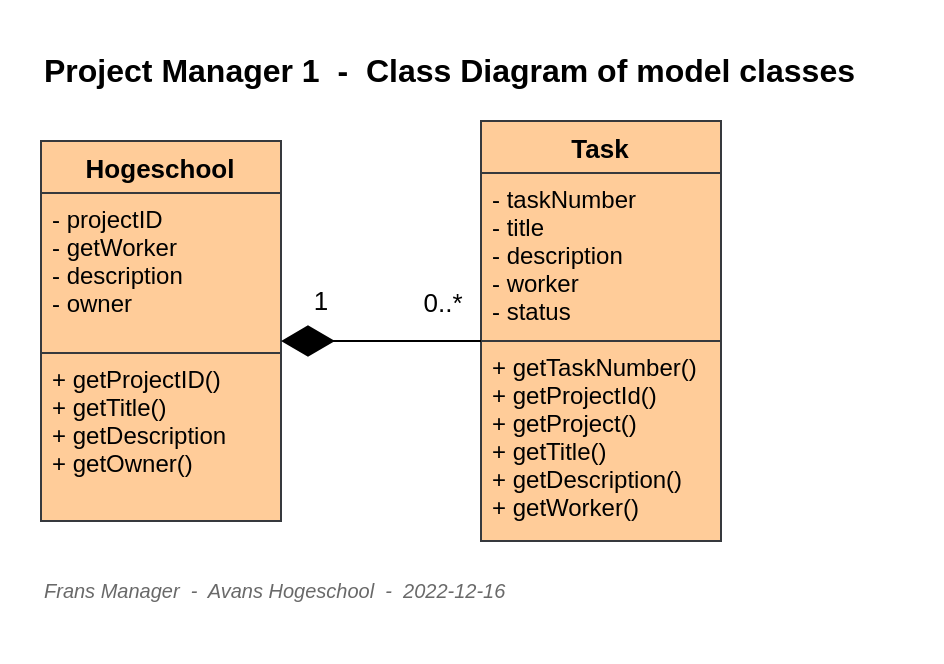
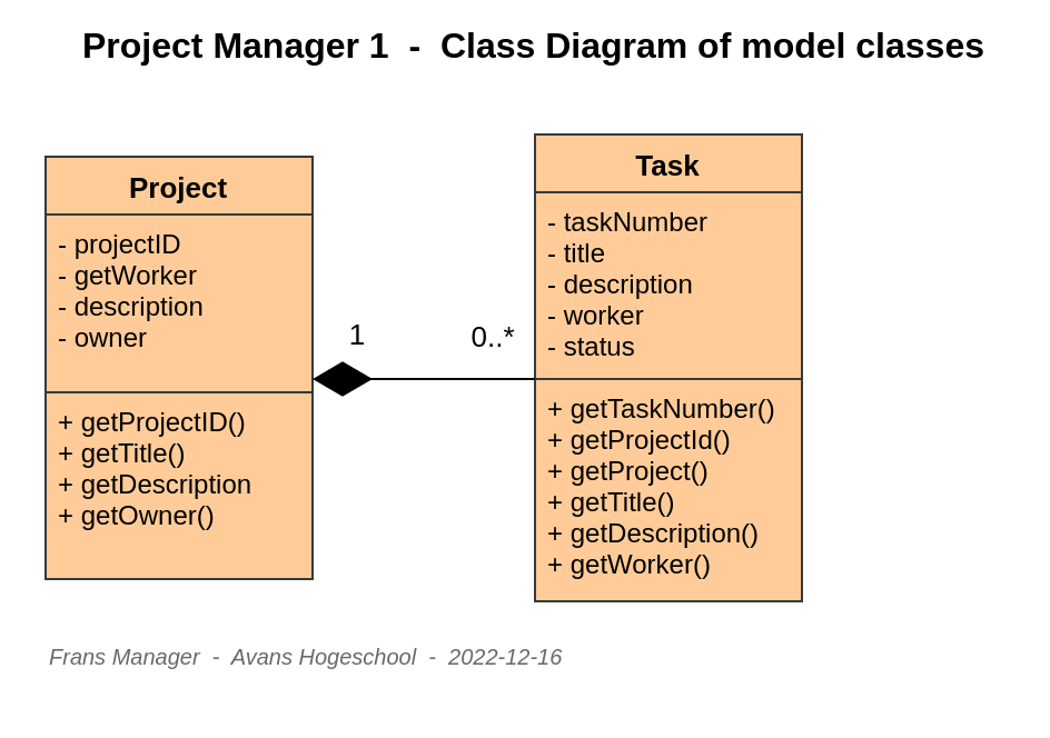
  <mxCell id="0" />
  <mxCell id="1" parent="0" />
- <mxCell id="2" value="Hogeschool" style="swimlane;fontStyle=1;align=center;verticalAlign=top;childLayout=stackLayout;horizontal=1;startSize=26;horizontalStack=0;resizeParent=1;resizeLast=0;collapsible=1;marginBottom=0;rounded=0;shadow=0;strokeWidth=1;fillColor=#ffcc99;strokeColor=#36393d;fontSize=13;" parent="1" vertex="1"><mxGeometry x="20" y="70" width="120" height="190" as="geometry"><mxRectangle x="230" y="140" width="160" height="26" as="alternateBounds" /></mxGeometry></mxCell>
+ <mxCell id="2" value="Project" style="swimlane;fontStyle=1;align=center;verticalAlign=top;childLayout=stackLayout;horizontal=1;startSize=26;horizontalStack=0;resizeParent=1;resizeLast=0;collapsible=1;marginBottom=0;rounded=0;shadow=0;strokeWidth=1;fillColor=#ffcc99;strokeColor=#36393d;fontSize=13;" parent="1" vertex="1"><mxGeometry x="20" y="70" width="120" height="190" as="geometry"><mxRectangle x="230" y="140" width="160" height="26" as="alternateBounds" /></mxGeometry></mxCell>
  <mxCell id="3" value="- projectID&#10;- getWorker&#10;- description&#10;- owner" style="text;align=left;verticalAlign=top;spacingLeft=4;spacingRight=4;overflow=hidden;rotatable=0;points=[[0,0.5],[1,0.5]];portConstraint=eastwest;fillColor=#ffcc99;strokeColor=#36393d;strokeWidth=1;" parent="2" vertex="1"><mxGeometry y="26" width="120" height="80" as="geometry" /></mxCell>
  <mxCell id="4" value="+ getProjectID()&#10;+ getTitle()&#10;+ getDescription&#10;+ getOwner()&#10;" style="text;align=left;verticalAlign=top;spacingLeft=4;spacingRight=4;overflow=hidden;rotatable=0;points=[[0,0.5],[1,0.5]];portConstraint=eastwest;fillColor=#ffcc99;strokeColor=#36393d;strokeWidth=1;" parent="2" vertex="1"><mxGeometry y="106" width="120" height="84" as="geometry" /></mxCell>
  <mxCell id="5" value="Task" style="swimlane;fontStyle=1;align=center;verticalAlign=top;childLayout=stackLayout;horizontal=1;startSize=26;horizontalStack=0;resizeParent=1;resizeLast=0;collapsible=1;marginBottom=0;rounded=0;shadow=0;strokeWidth=1;fillColor=#ffcc99;strokeColor=#36393d;fontSize=13;" parent="1" vertex="1"><mxGeometry x="240" y="60" width="120" height="210" as="geometry"><mxRectangle x="230" y="140" width="160" height="26" as="alternateBounds" /></mxGeometry></mxCell>
  <mxCell id="6" value="- taskNumber&#10;- title&#10;- description&#10;- worker&#10;- status" style="text;align=left;verticalAlign=top;spacingLeft=4;spacingRight=4;overflow=hidden;rotatable=0;points=[[0,0.5],[1,0.5]];portConstraint=eastwest;fillColor=#ffcc99;strokeColor=#36393d;strokeWidth=1;" parent="5" vertex="1"><mxGeometry y="26" width="120" height="84" as="geometry" /></mxCell>
  <mxCell id="7" value="+ getTaskNumber()&#10;+ getProjectId()&#10;+ getProject()&#10;+ getTitle()&#10;+ getDescription()&#10;+ getWorker()&#10;" style="text;align=left;verticalAlign=top;spacingLeft=4;spacingRight=4;overflow=hidden;rotatable=0;points=[[0,0.5],[1,0.5]];portConstraint=eastwest;fillColor=#ffcc99;strokeColor=#36393d;strokeWidth=1;" parent="5" vertex="1"><mxGeometry y="110" width="120" height="100" as="geometry" /></mxCell>
  <mxCell id="8" value="1" style="endArrow=diamondThin;endFill=1;endSize=24;html=1;rounded=0;strokeWidth=1;fontSize=13;" parent="1" edge="1"><mxGeometry x="0.6" y="-20" width="160" relative="1" as="geometry"><mxPoint x="240" y="170" as="sourcePoint" /><mxPoint x="140" y="170" as="targetPoint" /><mxPoint as="offset" /></mxGeometry></mxCell>
  <mxCell id="9" value="0..*" style="edgeLabel;html=1;align=center;verticalAlign=middle;resizable=0;points=[];fontSize=13;" vertex="1" connectable="0" parent="8"><mxGeometry x="-0.32" y="1" relative="1" as="geometry"><mxPoint x="14" y="-21" as="offset" /></mxGeometry></mxCell>
- <mxCell id="10" value="Project Manager 1&amp;nbsp; -&amp;nbsp; Class Diagram of model classes" style="text;html=1;align=left;verticalAlign=middle;resizable=0;points=[];autosize=1;strokeColor=none;fillColor=none;fontSize=16;fontStyle=1" parent="1" vertex="1"><mxGeometry x="20" y="20" width="430" height="30" as="geometry" /></mxCell>
+ <mxCell id="10" value="Project Manager 1&amp;nbsp; -&amp;nbsp; Class Diagram of model classes" style="text;html=1;align=left;verticalAlign=middle;resizable=0;points=[];autosize=1;strokeColor=none;fillColor=none;fontSize=16;fontStyle=1" parent="1" vertex="1"><mxGeometry x="35" y="5" width="430" height="30" as="geometry" /></mxCell>
  <mxCell id="11" value="Frans Manager&amp;nbsp; -&amp;nbsp; Avans Hogeschool&amp;nbsp; -&amp;nbsp; 2022-12-16" style="text;html=1;align=left;verticalAlign=middle;resizable=0;points=[];autosize=1;fontSize=10;fontStyle=2;labelBackgroundColor=none;fontColor=#696969;" parent="1" vertex="1"><mxGeometry x="20" y="280" width="260" height="30" as="geometry" /></mxCell>
